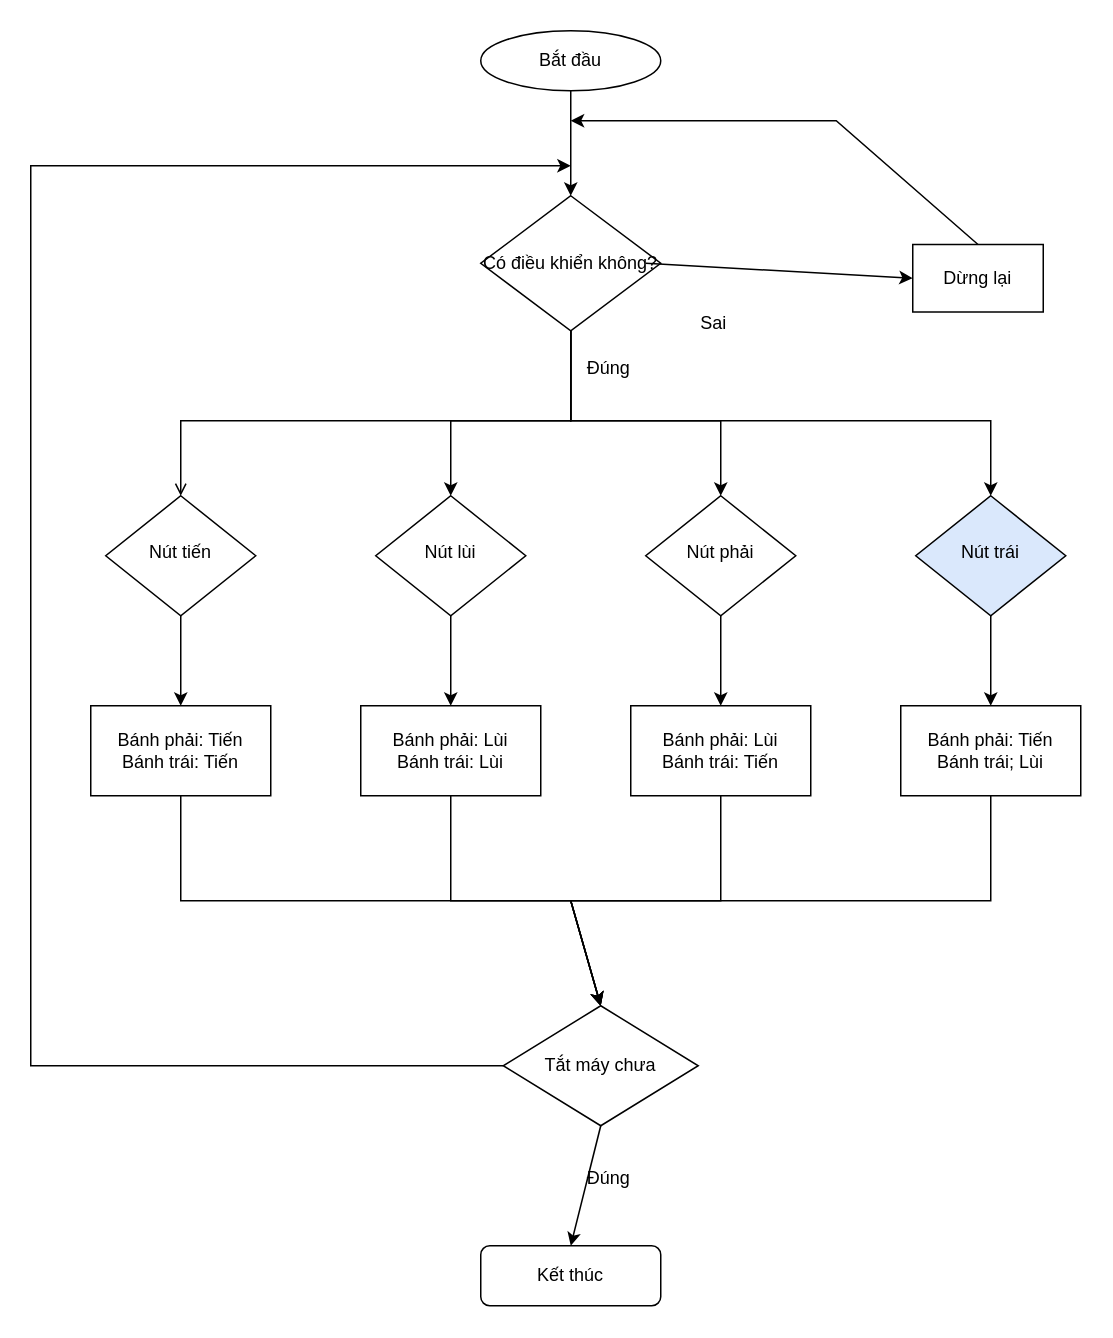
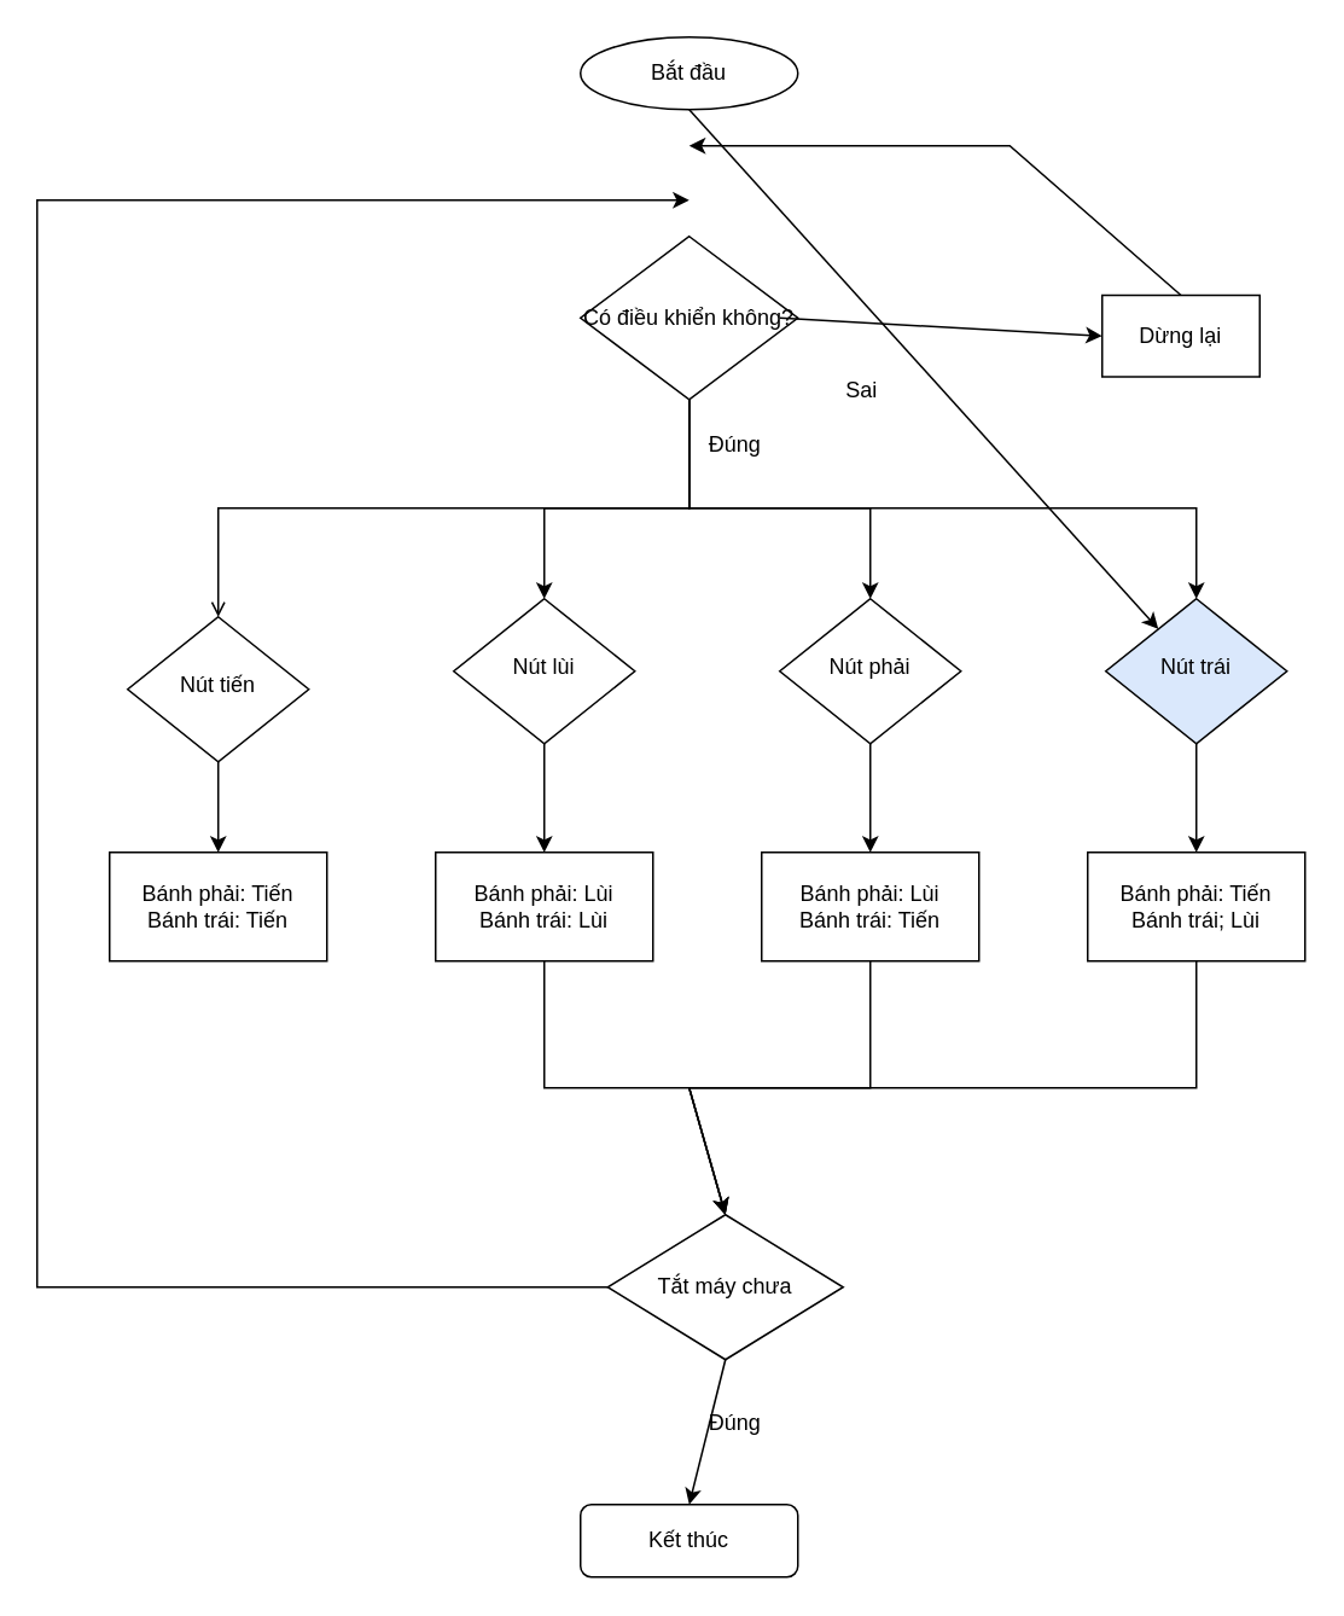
  <mxCell id="0" />
  <mxCell id="1" parent="0" />
  <mxCell id="2" value="Bắt đầu" style="ellipse;whiteSpace=wrap;html=1;fontSize=12;glass=0;strokeWidth=1;shadow=0;" parent="1" vertex="1"><mxGeometry x="320" y="20" width="120" height="40" as="geometry" /></mxCell>
  <mxCell id="3" value="Nút phải" style="rhombus;whiteSpace=wrap;html=1;shadow=0;fontFamily=Helvetica;fontSize=12;align=center;strokeWidth=1;spacing=6;spacingTop=-4;" parent="1" vertex="1"><mxGeometry x="430" y="330" width="100" height="80" as="geometry" /></mxCell>
  <mxCell id="4" value="Kết thúc" style="rounded=1;whiteSpace=wrap;html=1;fontSize=12;glass=0;strokeWidth=1;shadow=0;" parent="1" vertex="1"><mxGeometry x="320" y="830" width="120" height="40" as="geometry" /></mxCell>
  <mxCell id="5" value="Có điều khiển không?" style="rhombus;whiteSpace=wrap;html=1;verticalAlign=middle;" parent="1" vertex="1"><mxGeometry x="320" y="130" width="120" height="90" as="geometry" /></mxCell>
- <mxCell id="6" value="" style="endArrow=classic;html=1;rounded=0;entryX=0.5;entryY=0;entryDx=0;entryDy=0;exitX=0.5;exitY=1;exitDx=0;exitDy=0;" parent="1" source="2" target="5" edge="1"><mxGeometry width="50" height="50" relative="1" as="geometry"><mxPoint x="490" y="140" as="sourcePoint" /><mxPoint x="520" y="80" as="targetPoint" /></mxGeometry></mxCell>
+ <mxCell id="6" value="" style="endArrow=classic;html=1;rounded=0;exitX=0.5;exitY=1;exitDx=0;exitDy=0;" parent="1" source="2" target="17" edge="1"><mxGeometry width="50" height="50" relative="1" as="geometry"><mxPoint x="490" y="140" as="sourcePoint" /><mxPoint x="520" y="80" as="targetPoint" /></mxGeometry></mxCell>
  <mxCell id="7" value="" style="endArrow=classic;html=1;rounded=0;exitX=1;exitY=0.5;exitDx=0;exitDy=0;entryX=0;entryY=0.5;entryDx=0;entryDy=0;" parent="1" target="8" edge="1"><mxGeometry width="50" height="50" relative="1" as="geometry"><mxPoint x="430" y="175" as="sourcePoint" /><mxPoint x="508" y="175" as="targetPoint" /><Array as="points" /></mxGeometry></mxCell>
  <mxCell id="8" value="Dừng lại" style="rounded=0;whiteSpace=wrap;html=1;" parent="1" vertex="1"><mxGeometry x="608" y="162.5" width="87" height="45" as="geometry" /></mxCell>
  <mxCell id="9" value="" style="endArrow=classic;html=1;rounded=0;exitX=0.5;exitY=0;exitDx=0;exitDy=0;" parent="1" source="8" edge="1"><mxGeometry width="50" height="50" relative="1" as="geometry"><mxPoint x="560" y="150" as="sourcePoint" /><mxPoint x="380" y="80" as="targetPoint" /><Array as="points"><mxPoint x="557" y="80" /></Array></mxGeometry></mxCell>
  <mxCell id="10" value="" style="endArrow=classic;html=1;rounded=0;exitX=0.5;exitY=1;exitDx=0;exitDy=0;" parent="1" source="5" target="3" edge="1"><mxGeometry width="50" height="50" relative="1" as="geometry"><mxPoint x="440" y="240" as="sourcePoint" /><mxPoint x="490" y="350" as="targetPoint" /><Array as="points"><mxPoint x="380" y="280" /><mxPoint x="480" y="280" /></Array></mxGeometry></mxCell>
  <mxCell id="11" value="Sai" style="text;html=1;align=center;verticalAlign=middle;resizable=0;points=[];autosize=1;strokeColor=none;fillColor=none;" parent="1" vertex="1"><mxGeometry x="455" y="200" width="40" height="30" as="geometry" /></mxCell>
  <mxCell id="12" value="Đúng" style="text;html=1;align=center;verticalAlign=middle;resizable=0;points=[];autosize=1;strokeColor=none;fillColor=none;" parent="1" vertex="1"><mxGeometry x="380" y="230" width="50" height="30" as="geometry" /></mxCell>
  <mxCell id="13" value="Nút lùi" style="rhombus;whiteSpace=wrap;html=1;shadow=0;fontFamily=Helvetica;fontSize=12;align=center;strokeWidth=1;spacing=6;spacingTop=-4;" parent="1" vertex="1"><mxGeometry x="250" y="330" width="100" height="80" as="geometry" /></mxCell>
  <mxCell id="14" value="" style="endArrow=classic;html=1;rounded=0;exitX=0.5;exitY=1;exitDx=0;exitDy=0;entryX=0.5;entryY=0;entryDx=0;entryDy=0;" parent="1" source="5" target="13" edge="1"><mxGeometry width="50" height="50" relative="1" as="geometry"><mxPoint x="350" y="220" as="sourcePoint" /><mxPoint x="210" y="290" as="targetPoint" /><Array as="points"><mxPoint x="380" y="280" /><mxPoint x="300" y="280" /></Array></mxGeometry></mxCell>
- <mxCell id="15" value="Nút tiến" style="rhombus;whiteSpace=wrap;html=1;shadow=0;fontFamily=Helvetica;fontSize=12;align=center;strokeWidth=1;spacing=6;spacingTop=-4;" parent="1" vertex="1"><mxGeometry x="70" y="330" width="100" height="80" as="geometry" /></mxCell>
+ <mxCell id="15" value="Nút tiến" style="rhombus;whiteSpace=wrap;html=1;shadow=0;fontFamily=Helvetica;fontSize=12;align=center;strokeWidth=1;spacing=6;spacingTop=-4;" parent="1" vertex="1"><mxGeometry x="70" y="340" width="100" height="80" as="geometry" /></mxCell>
  <mxCell id="16" value="" style="endArrow=open;html=1;rounded=0;exitX=0.5;exitY=1;exitDx=0;exitDy=0;entryX=0.5;entryY=0;entryDx=0;entryDy=0;" parent="1" source="5" target="15" edge="1"><mxGeometry width="50" height="50" relative="1" as="geometry"><mxPoint x="50" y="170" as="sourcePoint" /><mxPoint x="160" y="300" as="targetPoint" /><Array as="points"><mxPoint x="380" y="280" /><mxPoint x="120" y="280" /></Array></mxGeometry></mxCell>
  <mxCell id="17" value="Nút trái" style="rhombus;whiteSpace=wrap;html=1;shadow=0;fontFamily=Helvetica;fontSize=12;align=center;strokeWidth=1;spacing=6;spacingTop=-4;fillColor=#dae8fc;" parent="1" vertex="1"><mxGeometry x="610" y="330" width="100" height="80" as="geometry" /></mxCell>
  <mxCell id="18" value="" style="endArrow=classic;html=1;rounded=0;exitX=0.5;exitY=1;exitDx=0;exitDy=0;" parent="1" source="5" target="17" edge="1"><mxGeometry width="50" height="50" relative="1" as="geometry"><mxPoint x="530" y="210" as="sourcePoint" /><mxPoint x="640" y="340" as="targetPoint" /><Array as="points"><mxPoint x="380" y="280" /><mxPoint x="660" y="280" /></Array></mxGeometry></mxCell>
  <mxCell id="19" value="" style="endArrow=classic;html=1;rounded=0;exitX=0.5;exitY=1;exitDx=0;exitDy=0;" edge="1" parent="1" source="15"><mxGeometry width="50" height="50" relative="1" as="geometry"><mxPoint x="120" y="490" as="sourcePoint" /><mxPoint x="120" y="470" as="targetPoint" /></mxGeometry></mxCell>
  <mxCell id="20" value="Bánh phải: Tiến&lt;div&gt;Bánh trái: Tiến&lt;/div&gt;" style="rounded=0;whiteSpace=wrap;html=1;" vertex="1" parent="1"><mxGeometry x="60" y="470" width="120" height="60" as="geometry" /></mxCell>
  <mxCell id="21" value="" style="endArrow=classic;html=1;rounded=0;exitX=0.5;exitY=1;exitDx=0;exitDy=0;" edge="1" parent="1"><mxGeometry width="50" height="50" relative="1" as="geometry"><mxPoint x="300" y="410" as="sourcePoint" /><mxPoint x="300" y="470" as="targetPoint" /></mxGeometry></mxCell>
  <mxCell id="22" value="Bánh phải: Lùi&lt;div&gt;Bánh trái: Lùi&lt;/div&gt;" style="rounded=0;whiteSpace=wrap;html=1;" vertex="1" parent="1"><mxGeometry x="240" y="470" width="120" height="60" as="geometry" /></mxCell>
  <mxCell id="23" value="" style="endArrow=classic;html=1;rounded=0;exitX=0.5;exitY=1;exitDx=0;exitDy=0;" edge="1" parent="1"><mxGeometry width="50" height="50" relative="1" as="geometry"><mxPoint x="480" y="410" as="sourcePoint" /><mxPoint x="480" y="470" as="targetPoint" /></mxGeometry></mxCell>
  <mxCell id="24" value="Bánh phải: Lùi&lt;div&gt;Bánh trái: Tiến&lt;/div&gt;" style="rounded=0;whiteSpace=wrap;html=1;" vertex="1" parent="1"><mxGeometry x="420" y="470" width="120" height="60" as="geometry" /></mxCell>
  <mxCell id="25" value="" style="endArrow=classic;html=1;rounded=0;exitX=0.5;exitY=1;exitDx=0;exitDy=0;" edge="1" parent="1"><mxGeometry width="50" height="50" relative="1" as="geometry"><mxPoint x="660" y="410" as="sourcePoint" /><mxPoint x="660" y="470" as="targetPoint" /></mxGeometry></mxCell>
  <mxCell id="26" value="Bánh phải: Tiến&lt;div&gt;Bánh trái; Lùi&lt;/div&gt;" style="rounded=0;whiteSpace=wrap;html=1;" vertex="1" parent="1"><mxGeometry x="600" y="470" width="120" height="60" as="geometry" /></mxCell>
- <mxCell id="27" value="" style="endArrow=classic;html=1;rounded=0;exitX=0.5;exitY=1;exitDx=0;exitDy=0;entryX=0.5;entryY=0;entryDx=0;entryDy=0;" edge="1" parent="1" source="20" target="31"><mxGeometry width="50" height="50" relative="1" as="geometry"><mxPoint x="160" y="650" as="sourcePoint" /><mxPoint x="380" y="670" as="targetPoint" /><Array as="points"><mxPoint x="120" y="600" /><mxPoint x="380" y="600" /></Array></mxGeometry></mxCell>
  <mxCell id="28" value="" style="endArrow=classic;html=1;rounded=0;exitX=0.5;exitY=1;exitDx=0;exitDy=0;entryX=0.5;entryY=0;entryDx=0;entryDy=0;" edge="1" parent="1" source="22" target="31"><mxGeometry width="50" height="50" relative="1" as="geometry"><mxPoint x="250" y="730" as="sourcePoint" /><mxPoint x="380" y="670" as="targetPoint" /><Array as="points"><mxPoint x="300" y="600" /><mxPoint x="380" y="600" /></Array></mxGeometry></mxCell>
  <mxCell id="29" value="" style="endArrow=classic;html=1;rounded=0;exitX=0.5;exitY=1;exitDx=0;exitDy=0;entryX=0.5;entryY=0;entryDx=0;entryDy=0;" edge="1" parent="1" source="24" target="31"><mxGeometry width="50" height="50" relative="1" as="geometry"><mxPoint x="480" y="630" as="sourcePoint" /><mxPoint x="380" y="670" as="targetPoint" /><Array as="points"><mxPoint x="480" y="600" /><mxPoint x="380" y="600" /></Array></mxGeometry></mxCell>
  <mxCell id="30" value="" style="endArrow=classic;html=1;rounded=0;exitX=0.5;exitY=1;exitDx=0;exitDy=0;entryX=0.5;entryY=0;entryDx=0;entryDy=0;" edge="1" parent="1" source="26" target="31"><mxGeometry width="50" height="50" relative="1" as="geometry"><mxPoint x="590" y="620" as="sourcePoint" /><mxPoint x="380" y="670" as="targetPoint" /><Array as="points"><mxPoint x="660" y="600" /><mxPoint x="380" y="600" /></Array></mxGeometry></mxCell>
  <mxCell id="31" value="Tắt máy chưa" style="rhombus;whiteSpace=wrap;html=1;" vertex="1" parent="1"><mxGeometry x="335" y="670" width="130" height="80" as="geometry" /></mxCell>
  <mxCell id="32" value="" style="endArrow=classic;html=1;rounded=0;exitX=0.5;exitY=1;exitDx=0;exitDy=0;entryX=0.5;entryY=0;entryDx=0;entryDy=0;" edge="1" parent="1" source="31" target="4"><mxGeometry width="50" height="50" relative="1" as="geometry"><mxPoint x="450" y="810" as="sourcePoint" /><mxPoint x="380" y="828" as="targetPoint" /></mxGeometry></mxCell>
  <mxCell id="33" value="Đúng" style="text;html=1;align=center;verticalAlign=middle;resizable=0;points=[];autosize=1;strokeColor=none;fillColor=none;" vertex="1" parent="1"><mxGeometry x="380" y="770" width="50" height="30" as="geometry" /></mxCell>
  <mxCell id="34" value="" style="endArrow=classic;html=1;rounded=0;exitX=0;exitY=0.5;exitDx=0;exitDy=0;" edge="1" parent="1" source="31"><mxGeometry width="50" height="50" relative="1" as="geometry"><mxPoint x="250" y="740" as="sourcePoint" /><mxPoint x="380" y="110" as="targetPoint" /><Array as="points"><mxPoint x="20" y="710" /><mxPoint x="20" y="110" /></Array></mxGeometry></mxCell>
